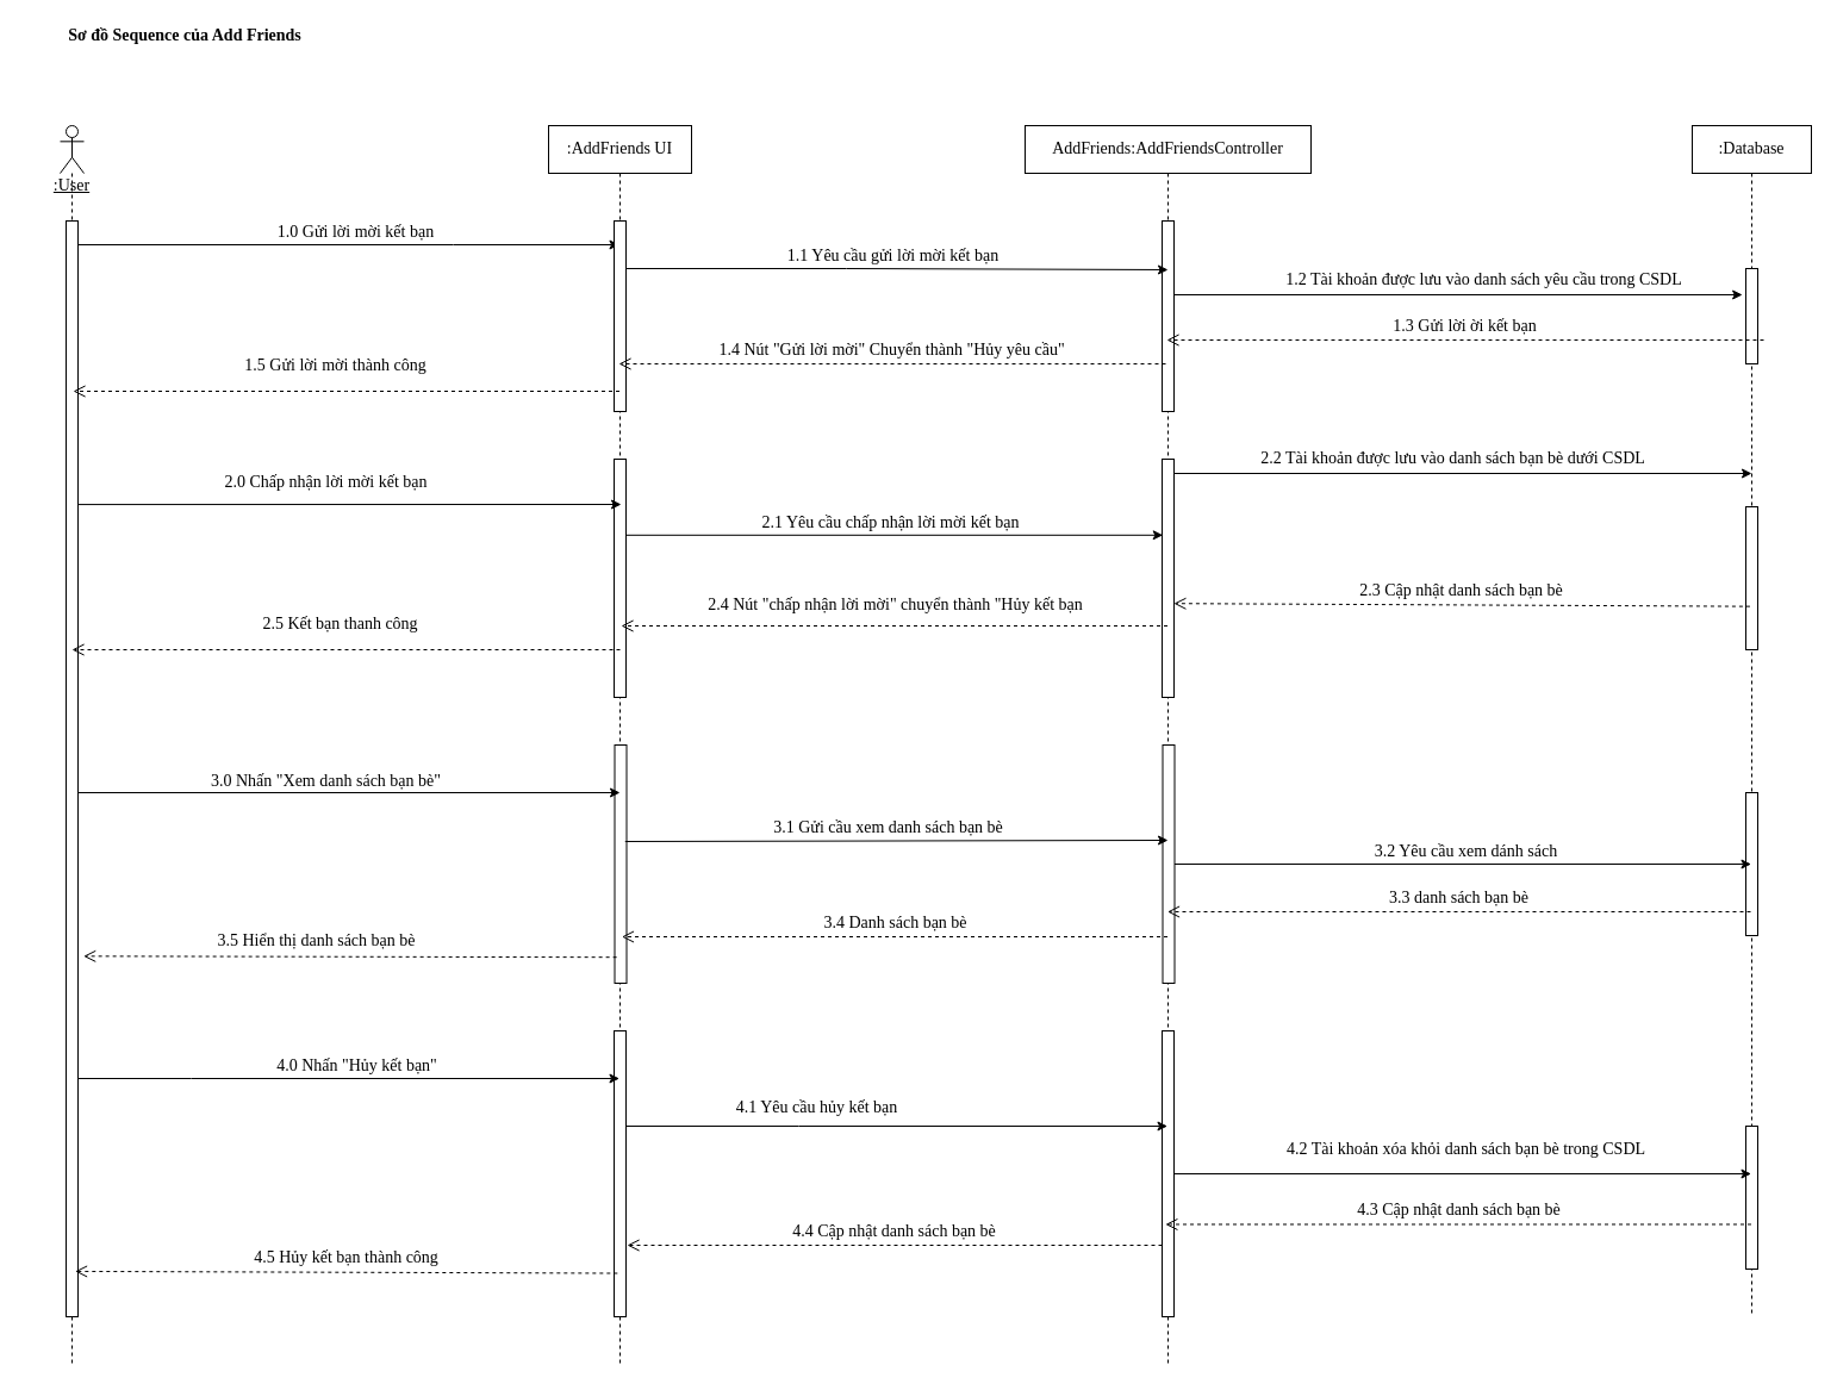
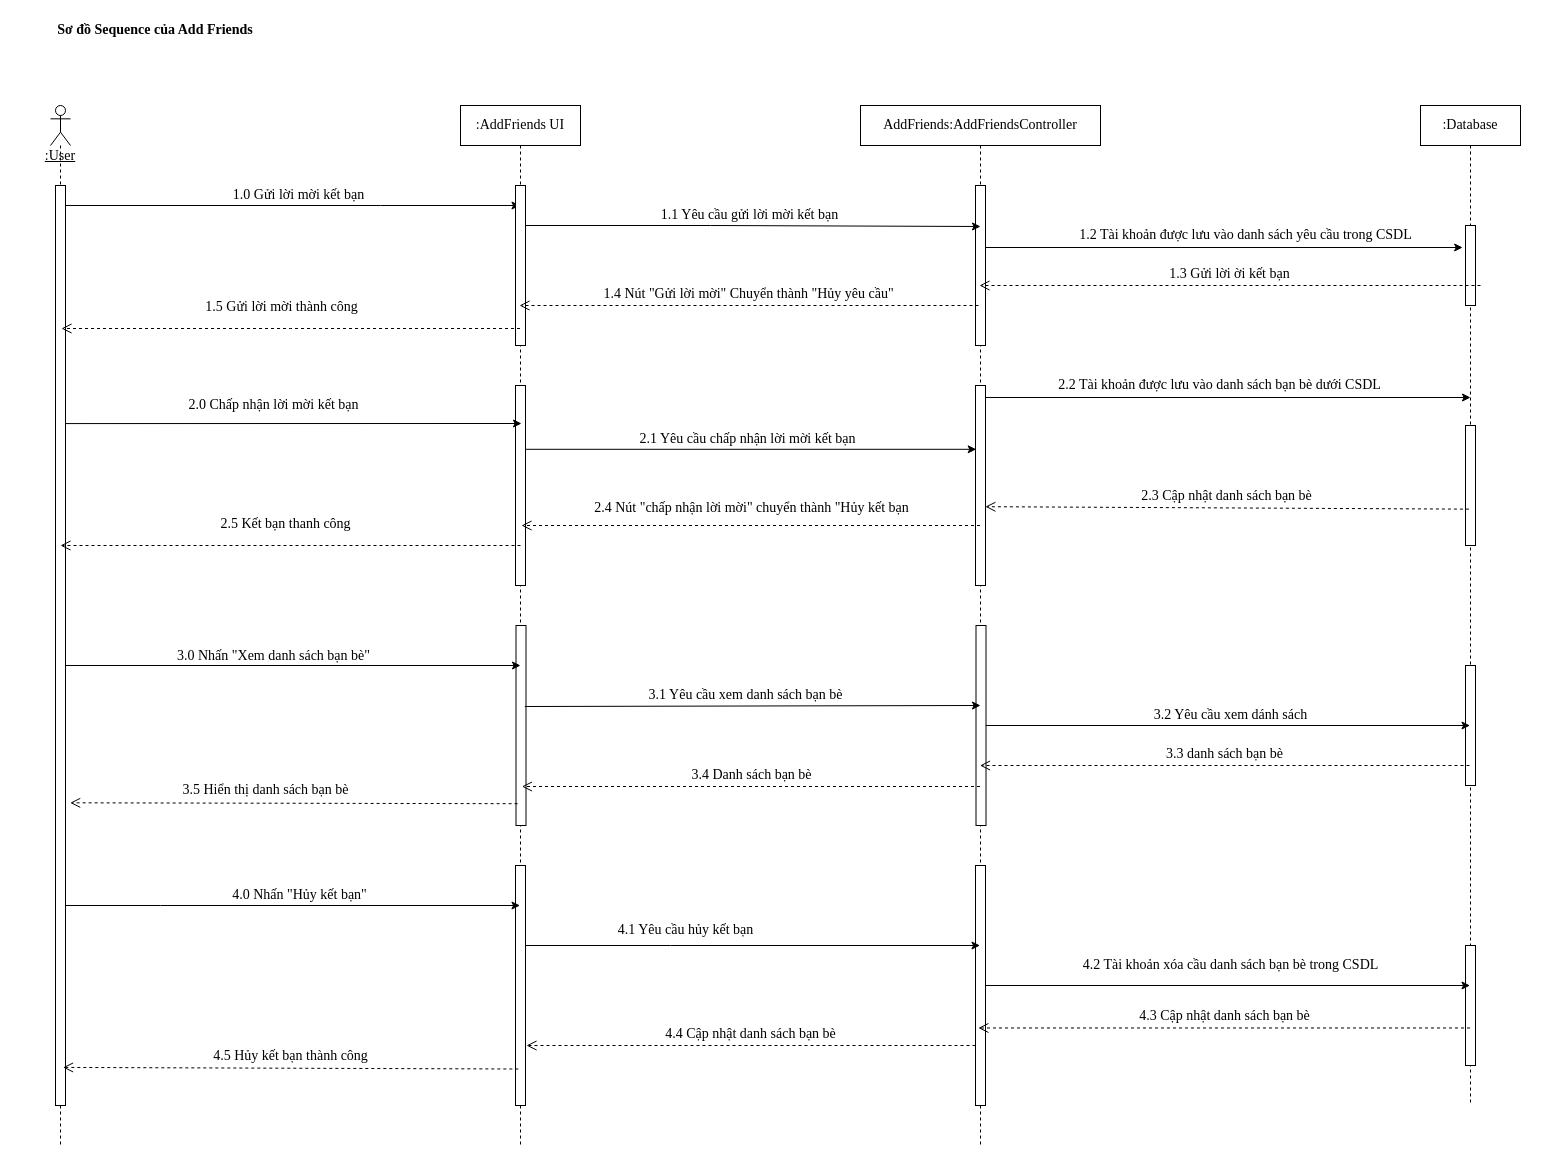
  <mxCell id="0" />
  <mxCell id="1" parent="0" />
  <mxCell id="2" style="edgeStyle=none;rounded=0;orthogonalLoop=1;jettySize=auto;html=1;fontSize=14;fontFamily=Verdana;" parent="1" source="4" target="13" edge="1"><mxGeometry relative="1" as="geometry"><mxPoint x="410" y="216" as="targetPoint" /><Array as="points"><mxPoint x="380" y="205" /></Array></mxGeometry></mxCell>
  <mxCell id="3" value="1.0 Gửi lời mời kết bạn" style="edgeLabel;html=1;align=center;verticalAlign=middle;resizable=0;points=[];fontSize=14;fontFamily=Verdana;" parent="2" vertex="1" connectable="0"><mxGeometry x="0.132" y="1" relative="1" as="geometry"><mxPoint x="-22.5" y="-10" as="offset" /></mxGeometry></mxCell>
  <mxCell id="4" value="&lt;u style=&quot;font-size: 14px;&quot;&gt;:User&lt;/u&gt;" style="shape=umlLifeline;participant=umlActor;perimeter=lifelinePerimeter;whiteSpace=wrap;html=1;container=1;collapsible=0;recursiveResize=0;verticalAlign=top;spacingTop=36;outlineConnect=0;size=40;fontSize=14;fontFamily=Verdana;" parent="1" vertex="1"><mxGeometry x="50" y="105" width="20" height="1040" as="geometry" /></mxCell>
  <mxCell id="5" value="" style="html=1;points=[];perimeter=orthogonalPerimeter;fontSize=14;fontFamily=Verdana;" parent="4" vertex="1"><mxGeometry x="5" y="80" width="10" height="920" as="geometry" /></mxCell>
  <mxCell id="6" value="AddFriends:AddFriendsController" style="shape=umlLifeline;perimeter=lifelinePerimeter;whiteSpace=wrap;html=1;container=1;collapsible=0;recursiveResize=0;outlineConnect=0;fontSize=14;fontFamily=Verdana;" parent="1" vertex="1"><mxGeometry x="860" y="105" width="240" height="1040" as="geometry" /></mxCell>
  <mxCell id="7" value="" style="html=1;points=[];perimeter=orthogonalPerimeter;fontSize=14;fontFamily=Verdana;" parent="6" vertex="1"><mxGeometry x="115" y="80" width="10" height="160" as="geometry" /></mxCell>
  <mxCell id="8" value="" style="html=1;points=[];perimeter=orthogonalPerimeter;fontSize=14;fontFamily=Verdana;" parent="6" vertex="1"><mxGeometry x="115" y="280" width="10" height="200" as="geometry" /></mxCell>
  <mxCell id="9" value="" style="html=1;points=[];perimeter=orthogonalPerimeter;fontSize=14;fontFamily=Verdana;" parent="6" vertex="1"><mxGeometry x="115.5" y="520" width="10" height="200" as="geometry" /></mxCell>
  <mxCell id="10" value="" style="html=1;points=[];perimeter=orthogonalPerimeter;fontSize=14;fontFamily=Verdana;" parent="6" vertex="1"><mxGeometry x="115" y="760" width="10" height="240" as="geometry" /></mxCell>
  <mxCell id="11" style="edgeStyle=none;rounded=0;orthogonalLoop=1;jettySize=auto;html=1;fontSize=14;fontFamily=Verdana;" parent="1" source="13" edge="1"><mxGeometry relative="1" as="geometry"><Array as="points"><mxPoint x="710" y="225" /></Array><mxPoint x="980" y="226" as="targetPoint" /></mxGeometry></mxCell>
  <mxCell id="12" value="1.1 Yêu cầu gửi lời mời kết bạn" style="edgeLabel;html=1;align=center;verticalAlign=middle;resizable=0;points=[];fontSize=14;fontFamily=Verdana;" parent="11" vertex="1" connectable="0"><mxGeometry x="0.1" y="-1" relative="1" as="geometry"><mxPoint x="-23.5" y="-12.04" as="offset" /></mxGeometry></mxCell>
  <mxCell id="13" value=":AddFriends UI" style="shape=umlLifeline;perimeter=lifelinePerimeter;whiteSpace=wrap;html=1;container=1;collapsible=0;recursiveResize=0;outlineConnect=0;fontSize=14;fontFamily=Verdana;" parent="1" vertex="1"><mxGeometry x="460" y="105" width="120" height="1040" as="geometry" /></mxCell>
  <mxCell id="14" value="" style="html=1;points=[];perimeter=orthogonalPerimeter;fontSize=14;fontFamily=Verdana;" parent="13" vertex="1"><mxGeometry x="55" y="80" width="10" height="160" as="geometry" /></mxCell>
  <mxCell id="15" value="" style="html=1;points=[];perimeter=orthogonalPerimeter;fontSize=14;fontFamily=Verdana;" parent="13" vertex="1"><mxGeometry x="55" y="280" width="10" height="200" as="geometry" /></mxCell>
  <mxCell id="16" value="" style="html=1;points=[];perimeter=orthogonalPerimeter;fontSize=14;fontFamily=Verdana;" parent="13" vertex="1"><mxGeometry x="55.5" y="520" width="10" height="200" as="geometry" /></mxCell>
  <mxCell id="17" value="" style="html=1;points=[];perimeter=orthogonalPerimeter;fontSize=14;fontFamily=Verdana;" parent="13" vertex="1"><mxGeometry x="55" y="760" width="10" height="240" as="geometry" /></mxCell>
  <mxCell id="18" value="&lt;b style=&quot;font-size: 14px&quot;&gt;Sơ đồ Sequence của Add Friends&lt;/b&gt;" style="text;html=1;strokeColor=none;fillColor=none;align=center;verticalAlign=middle;whiteSpace=wrap;rounded=0;fontSize=14;fontFamily=Verdana;" parent="1" vertex="1"><mxGeometry x="20" y="20" width="270" height="20" as="geometry" /></mxCell>
  <mxCell id="19" style="edgeStyle=none;rounded=0;orthogonalLoop=1;jettySize=auto;html=1;entryX=0.6;entryY=0.19;entryDx=0;entryDy=0;entryPerimeter=0;fontSize=14;fontFamily=Verdana;" parent="1" target="15" edge="1"><mxGeometry relative="1" as="geometry"><mxPoint x="65" y="423.08" as="sourcePoint" /></mxGeometry></mxCell>
  <mxCell id="20" value="2.0 Chấp nhận lời mời kết bạn" style="edgeLabel;html=1;align=center;verticalAlign=middle;resizable=0;points=[];fontSize=14;fontFamily=Verdana;" parent="19" vertex="1" connectable="0"><mxGeometry x="-0.114" y="-7" relative="1" as="geometry"><mxPoint x="5" y="-25.08" as="offset" /></mxGeometry></mxCell>
  <mxCell id="21" value="1.5 Gửi lời mời thành công" style="html=1;verticalAlign=bottom;endArrow=open;dashed=1;endSize=8;fontSize=14;fontFamily=Verdana;" parent="1" source="13" edge="1"><mxGeometry x="0.041" y="-10" relative="1" as="geometry"><mxPoint x="540" y="335" as="sourcePoint" /><mxPoint x="61" y="328" as="targetPoint" /><Array as="points"><mxPoint x="280" y="328" /></Array><mxPoint as="offset" /></mxGeometry></mxCell>
  <mxCell id="22" value="2.5 Kết bạn thanh công" style="html=1;verticalAlign=bottom;endArrow=open;dashed=1;endSize=8;fontSize=14;fontFamily=Verdana;" parent="1" edge="1"><mxGeometry x="0.027" y="-10" relative="1" as="geometry"><mxPoint x="520" y="545" as="sourcePoint" /><mxPoint x="60" y="545" as="targetPoint" /><mxPoint x="1" as="offset" /></mxGeometry></mxCell>
  <mxCell id="23" style="edgeStyle=none;rounded=0;orthogonalLoop=1;jettySize=auto;html=1;fontSize=14;fontFamily=Verdana;" parent="1" edge="1"><mxGeometry relative="1" as="geometry"><Array as="points"><mxPoint x="360.5" y="665" /><mxPoint x="390.5" y="665" /></Array><mxPoint x="65.5" y="665" as="sourcePoint" /><mxPoint x="520" y="665" as="targetPoint" /></mxGeometry></mxCell>
  <mxCell id="24" value="3.0 Nhấn &quot;Xem danh sách bạn bè&quot;" style="edgeLabel;html=1;align=center;verticalAlign=middle;resizable=0;points=[];fontSize=14;fontFamily=Verdana;" parent="23" vertex="1" connectable="0"><mxGeometry x="-0.091" y="3" relative="1" as="geometry"><mxPoint y="-7" as="offset" /></mxGeometry></mxCell>
  <mxCell id="25" style="edgeStyle=none;rounded=0;orthogonalLoop=1;jettySize=auto;html=1;fontSize=14;fontFamily=Verdana;exitX=0.879;exitY=0.405;exitDx=0;exitDy=0;exitPerimeter=0;" parent="1" source="16" edge="1"><mxGeometry relative="1" as="geometry"><Array as="points" /><mxPoint x="980" y="705" as="targetPoint" /></mxGeometry></mxCell>
- <mxCell id="26" value="3.1 Gửi cầu xem danh sách bạn bè" style="text;html=1;align=center;verticalAlign=middle;resizable=0;points=[];autosize=1;fontSize=14;fontFamily=Verdana;" parent="1" vertex="1"><mxGeometry x="615" y="685" width="260" height="20" as="geometry" /></mxCell>
+ <mxCell id="26" value="3.1 Yêu cầu xem danh sách bạn bè" style="text;html=1;align=center;verticalAlign=middle;resizable=0;points=[];autosize=1;fontSize=14;fontFamily=Verdana;" parent="1" vertex="1"><mxGeometry x="615" y="685" width="260" height="20" as="geometry" /></mxCell>
  <mxCell id="27" value="3.5 Hiển thị danh sách bạn bè" style="html=1;verticalAlign=bottom;endArrow=open;dashed=1;endSize=8;fontSize=14;fontFamily=Verdana;entryX=1.467;entryY=0.671;entryDx=0;entryDy=0;entryPerimeter=0;exitX=0.164;exitY=0.891;exitDx=0;exitDy=0;exitPerimeter=0;" parent="1" source="16" target="5" edge="1"><mxGeometry x="0.128" y="-2" relative="1" as="geometry"><mxPoint x="520" y="747" as="sourcePoint" /><mxPoint x="60" y="747" as="targetPoint" /><Array as="points" /><mxPoint as="offset" /></mxGeometry></mxCell>
  <mxCell id="28" style="edgeStyle=none;rounded=0;orthogonalLoop=1;jettySize=auto;html=1;fontSize=14;fontFamily=Verdana;" parent="1" edge="1"><mxGeometry relative="1" as="geometry"><Array as="points"><mxPoint x="160" y="905" /></Array><mxPoint x="65" y="905" as="sourcePoint" /><mxPoint x="519.5" y="905" as="targetPoint" /></mxGeometry></mxCell>
  <mxCell id="29" value="4.0 Nhấn &quot;Hủy kết bạn&quot;" style="text;html=1;align=center;verticalAlign=middle;resizable=0;points=[];autosize=1;fontSize=14;fontFamily=Verdana;" parent="1" vertex="1"><mxGeometry x="209" y="885" width="180" height="20" as="geometry" /></mxCell>
  <mxCell id="30" style="edgeStyle=none;rounded=0;orthogonalLoop=1;jettySize=auto;html=1;fontSize=14;fontFamily=Verdana;" parent="1" source="17" edge="1"><mxGeometry relative="1" as="geometry"><Array as="points"><mxPoint x="670" y="945" /></Array><mxPoint x="979.5" y="945" as="targetPoint" /></mxGeometry></mxCell>
  <mxCell id="31" value="4.1 Yêu cầu hủy kết bạn" style="text;html=1;align=center;verticalAlign=middle;resizable=0;points=[];autosize=1;fontSize=14;fontFamily=Verdana;" parent="1" vertex="1"><mxGeometry x="590" y="920" width="190" height="20" as="geometry" /></mxCell>
- <mxCell id="32" value="4.2 Tài khoản xóa khỏi danh sách bạn bè trong CSDL" style="text;html=1;align=center;verticalAlign=middle;resizable=0;points=[];autosize=1;fontSize=14;fontFamily=Verdana;" parent="1" vertex="1"><mxGeometry x="1035" y="955" width="390" height="20" as="geometry" /></mxCell>
+ <mxCell id="32" value="4.2 Tài khoản xóa cầu danh sách bạn bè trong CSDL" style="text;html=1;align=center;verticalAlign=middle;resizable=0;points=[];autosize=1;fontSize=14;fontFamily=Verdana;" parent="1" vertex="1"><mxGeometry x="1035" y="955" width="390" height="20" as="geometry" /></mxCell>
  <mxCell id="33" value="4.5 Hủy kết bạn thành công" style="html=1;verticalAlign=bottom;endArrow=open;dashed=1;endSize=8;entryX=0.753;entryY=0.966;entryDx=0;entryDy=0;entryPerimeter=0;fontSize=14;fontFamily=Verdana;exitX=0.282;exitY=0.848;exitDx=0;exitDy=0;exitPerimeter=0;" parent="1" source="17" edge="1"><mxGeometry x="0.001" y="-1" relative="1" as="geometry"><mxPoint x="519.5" y="1045" as="sourcePoint" /><mxPoint x="62.53" y="1066.92" as="targetPoint" /><Array as="points" /><mxPoint as="offset" /></mxGeometry></mxCell>
  <mxCell id="34" value="4.4 Cập nhật danh sách bạn bè" style="html=1;verticalAlign=bottom;endArrow=open;dashed=1;endSize=8;fontSize=14;fontFamily=Verdana;" parent="1" edge="1"><mxGeometry x="0.002" relative="1" as="geometry"><mxPoint x="975" y="1045" as="sourcePoint" /><mxPoint x="526" y="1045" as="targetPoint" /><mxPoint as="offset" /></mxGeometry></mxCell>
  <mxCell id="35" value="2.4 Nút &quot;chấp nhận lời mời&quot; chuyển thành &quot;Hủy kết bạn" style="html=1;verticalAlign=bottom;endArrow=open;dashed=1;endSize=8;fontSize=14;fontFamily=Verdana;" parent="1" source="6" edge="1"><mxGeometry x="0.001" y="-6" relative="1" as="geometry"><mxPoint x="899.5" y="501.96" as="sourcePoint" /><mxPoint x="521" y="525" as="targetPoint" /><mxPoint as="offset" /></mxGeometry></mxCell>
  <mxCell id="36" value=":Database" style="shape=umlLifeline;perimeter=lifelinePerimeter;whiteSpace=wrap;html=1;container=1;collapsible=0;recursiveResize=0;outlineConnect=0;fontFamily=Verdana;fontSize=14;" parent="1" vertex="1"><mxGeometry x="1420" y="105" width="100" height="1000" as="geometry" /></mxCell>
  <mxCell id="37" value="" style="html=1;points=[];perimeter=orthogonalPerimeter;fontFamily=Verdana;fontSize=14;" parent="36" vertex="1"><mxGeometry x="45" y="120" width="10" height="80" as="geometry" /></mxCell>
  <mxCell id="38" value="" style="html=1;points=[];perimeter=orthogonalPerimeter;fontFamily=Verdana;fontSize=14;" parent="36" vertex="1"><mxGeometry x="45" y="320" width="10" height="120" as="geometry" /></mxCell>
  <mxCell id="39" value="" style="html=1;points=[];perimeter=orthogonalPerimeter;fontFamily=Verdana;fontSize=14;" parent="36" vertex="1"><mxGeometry x="45" y="840" width="10" height="120" as="geometry" /></mxCell>
  <mxCell id="40" value="1.2 Tài khoản được lưu vào danh sách yêu cầu trong CSDL" style="text;html=1;align=center;verticalAlign=middle;resizable=0;points=[];autosize=1;fontFamily=Verdana;fontSize=14;" parent="36" vertex="1"><mxGeometry x="-390" y="120" width="430" height="20" as="geometry" /></mxCell>
  <mxCell id="41" value="" style="html=1;points=[];perimeter=orthogonalPerimeter;fontSize=14;fontFamily=Verdana;" parent="36" vertex="1"><mxGeometry x="45" y="560" width="10" height="120" as="geometry" /></mxCell>
  <mxCell id="42" style="edgeStyle=none;rounded=0;orthogonalLoop=1;jettySize=auto;html=1;entryX=1.005;entryY=1.1;entryDx=0;entryDy=0;entryPerimeter=0;fontFamily=Verdana;fontSize=14;" parent="1" source="7" target="40" edge="1"><mxGeometry relative="1" as="geometry" /></mxCell>
  <mxCell id="43" style="edgeStyle=none;rounded=0;orthogonalLoop=1;jettySize=auto;html=1;fontFamily=Verdana;fontSize=14;" parent="1" source="10" edge="1"><mxGeometry relative="1" as="geometry"><mxPoint x="1469.5" y="985" as="targetPoint" /></mxGeometry></mxCell>
  <mxCell id="44" value="1.3 Gửi lời ời kết bạn" style="html=1;verticalAlign=bottom;endArrow=open;dashed=1;endSize=8;exitX=1.5;exitY=0.75;exitDx=0;exitDy=0;exitPerimeter=0;fontSize=14;fontFamily=Verdana;" parent="1" source="37" edge="1"><mxGeometry relative="1" as="geometry"><mxPoint x="1150" y="385" as="sourcePoint" /><mxPoint x="979" y="285" as="targetPoint" /></mxGeometry></mxCell>
  <mxCell id="45" value="1.4 Nút &quot;Gửi lời mời&quot; Chuyển thành &quot;Hủy yêu cầu&quot;" style="html=1;verticalAlign=bottom;endArrow=open;dashed=1;endSize=8;fontSize=14;fontFamily=Verdana;" parent="1" edge="1"><mxGeometry relative="1" as="geometry"><mxPoint x="978" y="305" as="sourcePoint" /><mxPoint x="519" y="305" as="targetPoint" /></mxGeometry></mxCell>
  <mxCell id="46" value="2.3 Cập nhật danh sách bạn bè" style="html=1;verticalAlign=bottom;endArrow=open;dashed=1;endSize=8;exitX=0.341;exitY=0.697;exitDx=0;exitDy=0;exitPerimeter=0;entryX=0.988;entryY=0.606;entryDx=0;entryDy=0;entryPerimeter=0;fontSize=14;fontFamily=Verdana;" parent="1" source="38" target="8" edge="1"><mxGeometry relative="1" as="geometry"><mxPoint x="970" y="535" as="sourcePoint" /><mxPoint x="890" y="535" as="targetPoint" /><Array as="points" /></mxGeometry></mxCell>
  <mxCell id="47" value="2.1 Yêu cầu chấp nhận lời mời kết bạn" style="edgeStyle=none;rounded=0;orthogonalLoop=1;jettySize=auto;html=1;entryX=0.071;entryY=0.319;entryDx=0;entryDy=0;entryPerimeter=0;fontSize=14;fontFamily=Verdana;" parent="1" source="15" target="8" edge="1"><mxGeometry x="-0.017" y="10" relative="1" as="geometry"><mxPoint as="offset" /></mxGeometry></mxCell>
  <mxCell id="48" value="3.4 Danh sách bạn bè" style="html=1;verticalAlign=bottom;endArrow=open;dashed=1;endSize=8;entryX=0.593;entryY=0.805;entryDx=0;entryDy=0;entryPerimeter=0;fontSize=14;fontFamily=Verdana;" parent="1" source="6" target="16" edge="1"><mxGeometry relative="1" as="geometry"><mxPoint x="760" y="595" as="sourcePoint" /><mxPoint x="680" y="595" as="targetPoint" /></mxGeometry></mxCell>
  <mxCell id="49" value="2.2 Tài khoản được lưu vào danh sách bạn bè dưới CSDL" style="edgeStyle=none;rounded=0;orthogonalLoop=1;jettySize=auto;html=1;entryX=0.5;entryY=0.292;entryDx=0;entryDy=0;entryPerimeter=0;fontSize=14;fontFamily=Verdana;" parent="1" source="8" target="36" edge="1"><mxGeometry x="-0.031" y="12" relative="1" as="geometry"><mxPoint x="-1" as="offset" /></mxGeometry></mxCell>
  <mxCell id="50" value="4.3 Cập nhật danh sách bạn bè" style="html=1;verticalAlign=bottom;endArrow=open;dashed=1;endSize=8;entryX=0.282;entryY=0.677;entryDx=0;entryDy=0;entryPerimeter=0;fontSize=14;fontFamily=Verdana;" parent="1" target="10" edge="1"><mxGeometry relative="1" as="geometry"><mxPoint x="1469.5" y="1027.48" as="sourcePoint" /><mxPoint x="1220" y="915" as="targetPoint" /></mxGeometry></mxCell>
  <mxCell id="51" value="3.2 Yêu cầu xem dánh sách" style="edgeStyle=none;rounded=0;orthogonalLoop=1;jettySize=auto;html=1;fontSize=14;fontFamily=Verdana;" parent="1" source="9" target="36" edge="1"><mxGeometry x="0.01" y="10" relative="1" as="geometry"><mxPoint as="offset" /></mxGeometry></mxCell>
  <mxCell id="52" value="3.3 danh sách bạn bè" style="html=1;verticalAlign=bottom;endArrow=open;dashed=1;endSize=8;fontSize=14;fontFamily=Verdana;" parent="1" target="6" edge="1"><mxGeometry relative="1" as="geometry"><mxPoint x="1469" y="765" as="sourcePoint" /><mxPoint x="940" y="855" as="targetPoint" /></mxGeometry></mxCell>
